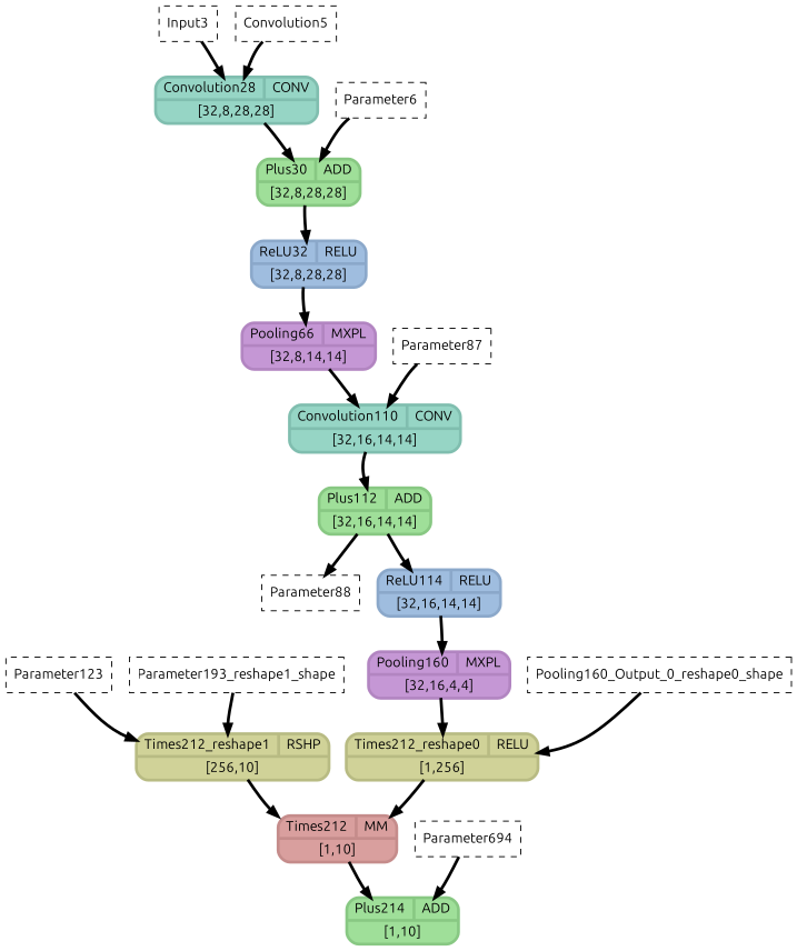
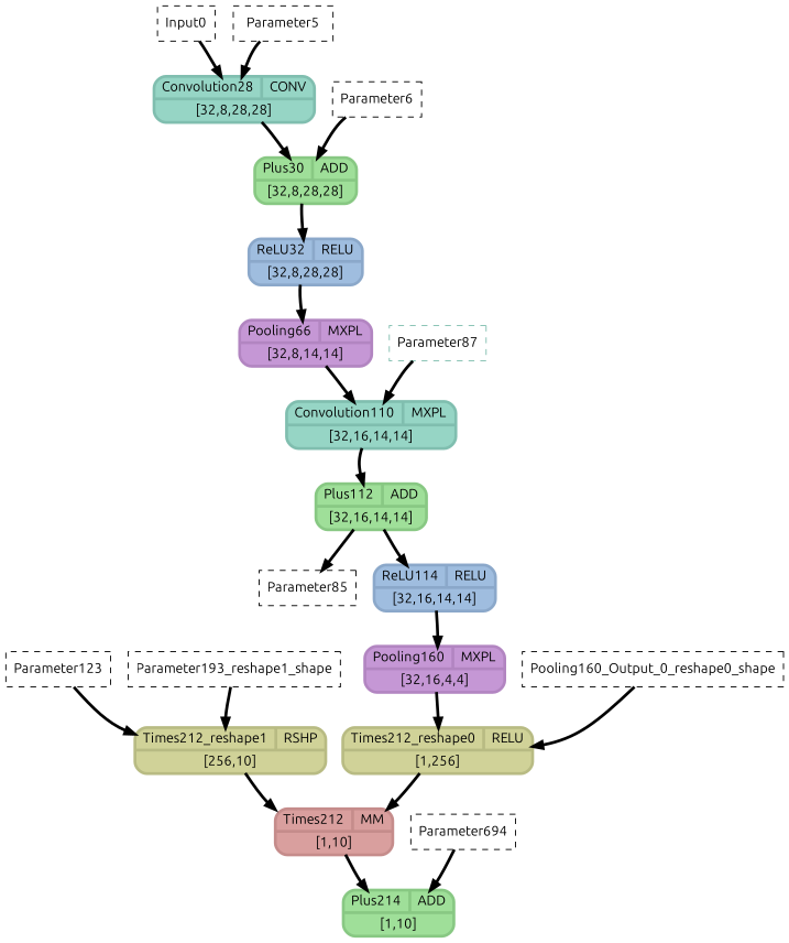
  strict digraph {
    fontname=Ubuntu
    overlap_shrink=true
    rankdir=TB
    splines=curved
    node [fillcolor=white fontname=Ubuntu shape=Mrecord style=filled type=constant_input fontcolor="#000000" penwidth=3]
    edge [fontname=Ubuntu penwidth=3]
    n1 [label=Parameter123 shape=box style="filled,dashed" fontcolor="" penwidth=""]
    n2 [color="#b8bb83" fillcolor="#d0d298" inputs="Parameter193;Parameter193_reshape1_shape" label="{ {Times212_reshape1  | RSHP} | [256,10] }" outputs=Parameter193_reshape1 type=Reshape]
    n3 [color="#c58c8b" fillcolor="#d99f9e" inputs="Pooling160_Output_0_reshape0;Parameter193_reshape1" label="{ {Times212  | MM} | [1,10] }" outputs=Times212_Output_0 type=MatMul]
    n4 [label=Parameter193_reshape1_shape shape=box style="filled,dashed" fontcolor="" penwidth=""]
    n5 [color="#88c883" fillcolor="#9fdf99" inputs="Times212_Output_0;Parameter194" label="{ {Plus214  | ADD} | [1,10] }" outputs=Plus214_Output_0 type=Add]
-   n6 [label=Input3 shape=box style="filled,dashed" fontcolor="" penwidth=""]
+   n6 [label=Input0 shape=box style="filled,dashed" fontcolor="" penwidth=""]
    n7 [color="#80beaf" fillcolor="#96d5c5" inputs="Input3;Parameter5" label="{ {Convolution28  | CONV} | [32,8,28,28] }" outputs=Convolution28_Output_0 type=Conv]
    n8 [color="#88c883" fillcolor="#9fdf99" inputs="Convolution28_Output_0;Parameter6" label="{ {Plus30  | ADD} | [32,8,28,28] }" outputs=Plus30_Output_0 type=Add]
-   n9 [label=Convolution5 shape=box style="filled,dashed" fontcolor="" penwidth=""]
+   n9 [label=Parameter5 shape=box style="filled,dashed" fontcolor="" penwidth=""]
    n10 [color="#8ba8ca" fillcolor="#9fbddf" inputs=Plus30_Output_0 label="{ {ReLU32  | RELU} | [32,8,28,28] }" outputs=ReLU32_Output_0 type=Relu]
    n11 [label=Parameter6 shape=box style="filled,dashed" fontcolor="" penwidth=""]
    n12 [color="#b285c1" fillcolor="#c597d5" inputs=ReLU32_Output_0 label="{ {Pooling66  | MXPL} | [32,8,14,14] }" outputs=Pooling66_Output_0 type=MaxPool]
-   n13 [color="#80beaf" fillcolor="#96d5c5" inputs="Pooling66_Output_0;Parameter87" label="{ {Convolution110  | CONV} | [32,16,14,14] }" outputs=Convolution110_Output_0 type=Conv]
+   n13 [color="#80beaf" fillcolor="#96d5c5" inputs="Pooling66_Output_0;Parameter87" label="{ {Convolution110  | MXPL} | [32,16,14,14] }" outputs=Convolution110_Output_0 type=Conv]
    n14 [color="#88c883" fillcolor="#9fdf99" inputs="Convolution110_Output_0;Parameter88" label="{ {Plus112  | ADD} | [32,16,14,14] }" outputs=Plus112_Output_0 type=Add]
-   n15 [label=Parameter87 shape=box style="filled,dashed" fontcolor="" penwidth=""]
-   n16 [label=Parameter88 shape=box style="filled,dashed" fontcolor="" penwidth=""]
+   n15 [label=Parameter87 shape=box style="filled,dashed" color="#80beaf" fontcolor="" penwidth=""]
+   n16 [label=Parameter85 shape=box style="filled,dashed" fontcolor="" penwidth=""]
    n17 [color="#8ba8ca" fillcolor="#9fbddf" inputs=Plus112_Output_0 label="{ {ReLU114  | RELU} | [32,16,14,14] }" outputs=ReLU114_Output_0 type=Relu]
    n18 [color="#b285c1" fillcolor="#c597d5" inputs=ReLU114_Output_0 label="{ {Pooling160  | MXPL} | [32,16,4,4] }" outputs=Pooling160_Output_0 type=MaxPool]
    n19 [color="#b8bb83" fillcolor="#d0d298" inputs="Pooling160_Output_0;Pooling160_Output_0_reshape0_shape" label="{ {Times212_reshape0  | RELU} | [1,256] }" outputs=Pooling160_Output_0_reshape0 type=Reshape]
    n20 [label=Pooling160_Output_0_reshape0_shape shape=box style="filled,dashed" fontcolor="" penwidth=""]
    n21 [label=Parameter694 shape=box style="filled,dashed" fontcolor="" penwidth=""]
    n1 -> n2
    n2 -> n3
    n3 -> n5
    n4 -> n2
    n6 -> n7
    n7 -> n8
    n8 -> n10
    n9 -> n7
    n10 -> n12
    n11 -> n8
    n12 -> n13
    n13 -> n14
    n14 -> n16
    n14 -> n17
    n15 -> n13
    n17 -> n18
    n18 -> n19
    n19 -> n3
    n20 -> n19
    n21 -> n5
  }
